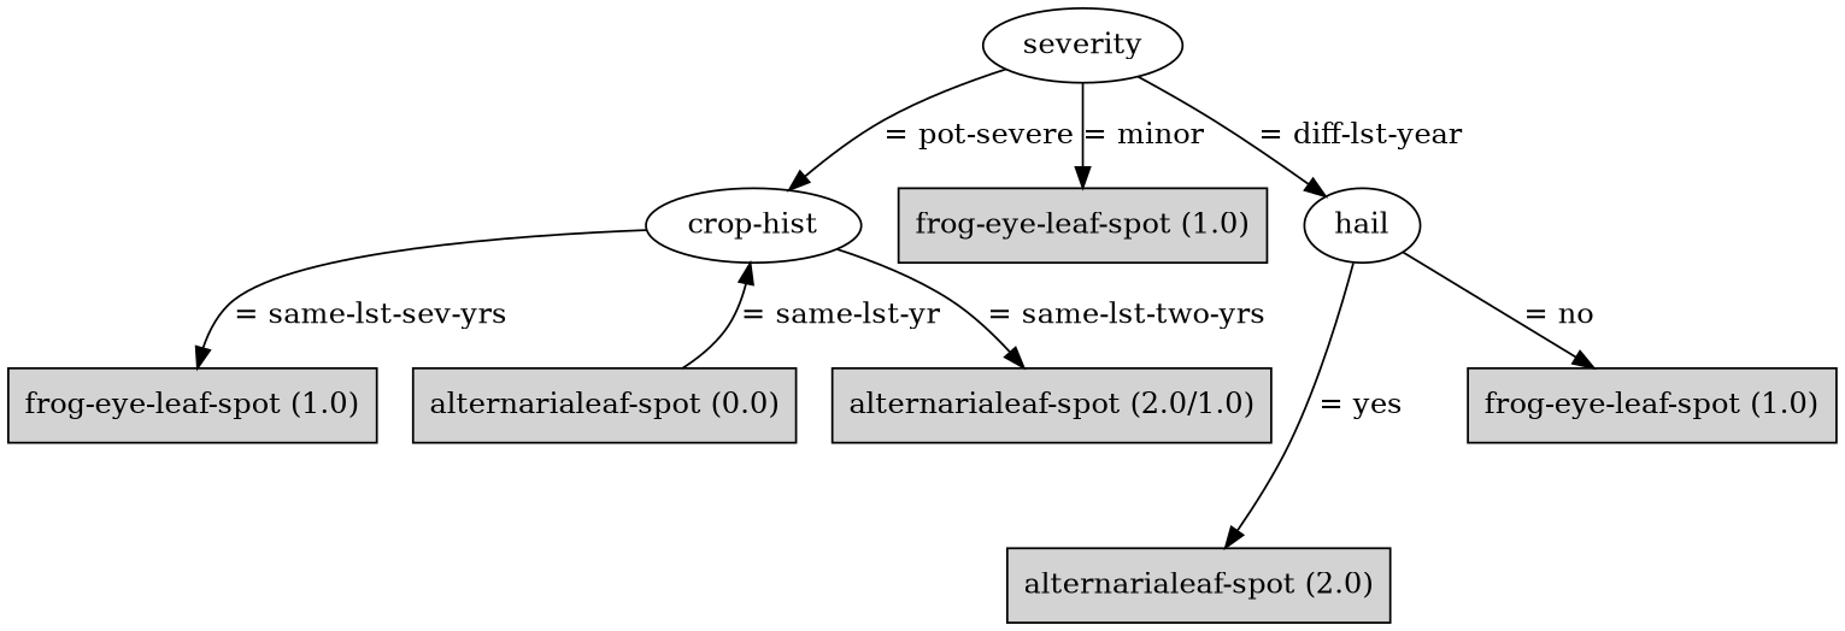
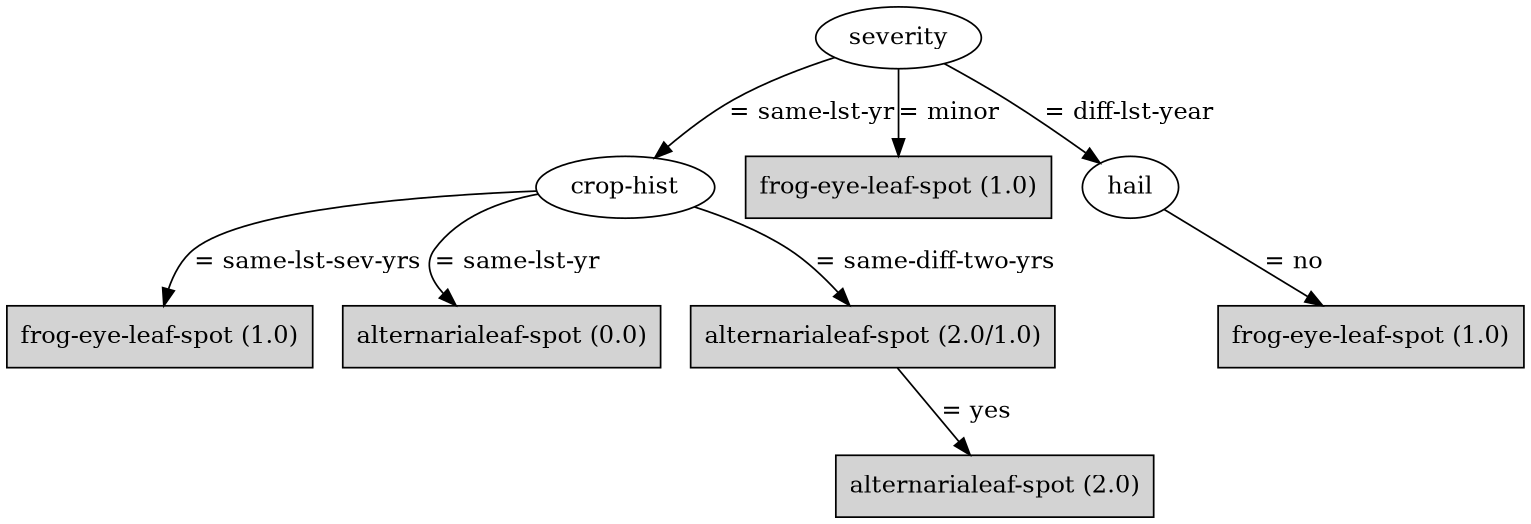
  digraph {
    node [shape=box style=filled]
    n1 [label=severity shape="" style=""]
    n2 [label="crop-hist" shape="" style=""]
    n3 [label="frog-eye-leaf-spot (1.0)"]
    n4 [label=hail shape="" style=""]
    n5 [label="frog-eye-leaf-spot (1.0)"]
    n6 [label="alternarialeaf-spot (0.0)"]
    n7 [label="alternarialeaf-spot (2.0/1.0)"]
    n8 [label="alternarialeaf-spot (2.0)"]
    n9 [label="frog-eye-leaf-spot (1.0)"]
-   n1 -> n2 [label="= pot-severe"]
+   n1 -> n2 [label="= same-lst-yr"]
    n1 -> n3 [label="= minor"]
    n1 -> n4 [label="= diff-lst-year"]
    n2 -> n5 [label="= same-lst-sev-yrs"]
-   n6 -> n2 [label="= same-lst-yr"]
-   n2 -> n7 [label="= same-lst-two-yrs"]
-   n4 -> n8 [label="= yes"]
+   n2 -> n6 [label="= same-lst-yr"]
+   n2 -> n7 [label="= same-diff-two-yrs"]
+   n7 -> n8 [label="= yes"]
    n4 -> n9 [label="= no"]
  }
